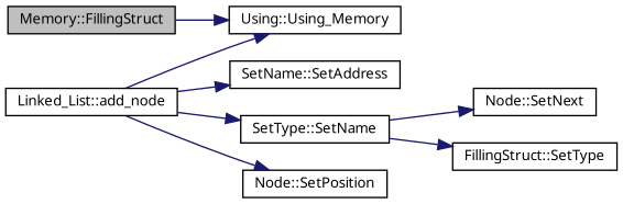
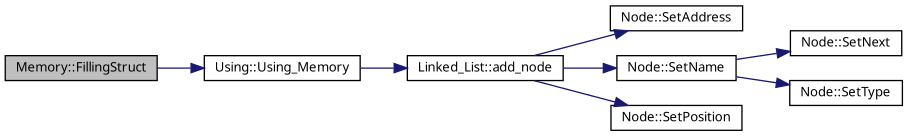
  digraph {
    fontname="Noto Sans"
    rankdir=LR
    node [color=black fillcolor=white fontname="Noto Sans" fontsize=10 shape=record style=filled]
    edge [color=midnightblue fontname="Noto Sans" fontsize=10 labelfontname=Helvetica labelfontsize=10 style=solid]
    n1 [fillcolor=grey75 fontcolor=black height=0.2 label="Memory::FillingStruct" width=0.4]
    n2 [height=0.2 label="Using::Using_Memory" width=0.4]
    n3 [height=0.2 label="Linked_List::add_node" width=0.4]
-   n4 [height=0.2 label="SetName::SetAddress" width=0.4]
-   n5 [height=0.2 label="SetType::SetName" width=0.4]
+   n4 [height=0.2 label="Node::SetAddress" width=0.4]
+   n5 [height=0.2 label="Node::SetName" width=0.4]
    n6 [height=0.2 label="Node::SetPosition" width=0.4]
    n7 [height=0.2 label="Node::SetNext" width=0.4]
-   n8 [height=0.2 label="FillingStruct::SetType" width=0.4]
+   n8 [height=0.2 label="Node::SetType" width=0.4]
    n1 -> n2
-   n3 -> n2
+   n2 -> n3
    n3 -> n4
    n3 -> n5
    n3 -> n6
    n5 -> n7
    n5 -> n8
  }
